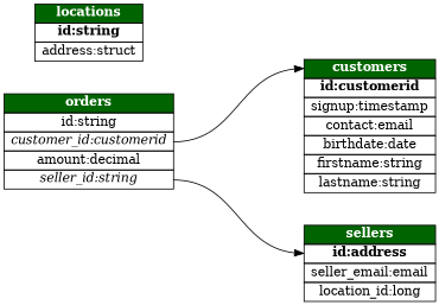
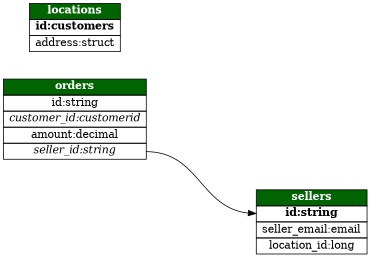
  digraph {
    nodesep=0.5
    rankdir=LR
    ranksep=2
    node [shape=plain]
-   n1 [label=< <table border="0" cellborder="1" cellspacing="0"> <tr><td port="0" bgcolor="darkgreen"><B><FONT color="white"> sellers </FONT></B></td></tr> <tr><td port="id"><B> id:address </B></td></tr> <tr><td port="seller_email"> seller_email:email </td></tr> <tr><td port="location_id"> location_id:long </td></tr> </table>>]
-   n2 [label=< <table border="0" cellborder="1" cellspacing="0"> <tr><td port="0" bgcolor="darkgreen"><B><FONT color="white"> locations </FONT></B></td></tr> <tr><td port="id"><B> id:string </B></td></tr> <tr><td port="address"> address:struct </td></tr> </table>>]
-   n3 [label=< <table border="0" cellborder="1" cellspacing="0"> <tr><td port="0" bgcolor="darkgreen"><B><FONT color="white"> customers </FONT></B></td></tr> <tr><td port="id"><B> id:customerid </B></td></tr> <tr><td port="signup"> signup:timestamp </td></tr> <tr><td port="contact"> contact:email </td></tr> <tr><td port="birthdate"> birthdate:date </td></tr> <tr><td port="name1"> firstname:string </td></tr> <tr><td port="name2"> lastname:string </td></tr> </table>>]
+   n1 [label=< <table border="0" cellborder="1" cellspacing="0"> <tr><td port="0" bgcolor="darkgreen"><B><FONT color="white"> sellers </FONT></B></td></tr> <tr><td port="id"><B> id:string </B></td></tr> <tr><td port="seller_email"> seller_email:email </td></tr> <tr><td port="location_id"> location_id:long </td></tr> </table>>]
+   n2 [label=< <table border="0" cellborder="1" cellspacing="0"> <tr><td port="0" bgcolor="darkgreen"><B><FONT color="white"> locations </FONT></B></td></tr> <tr><td port="id"><B> id:customers </B></td></tr> <tr><td port="address"> address:struct </td></tr> </table>>]
    n4 [label=< <table border="0" cellborder="1" cellspacing="0"> <tr><td port="0" bgcolor="darkgreen"><B><FONT color="white"> orders </FONT></B></td></tr> <tr><td port="order_id"> id:string </td></tr> <tr><td port="customer_id"><I> customer_id:customerid </I></td></tr> <tr><td port="amount"> amount:decimal </td></tr> <tr><td port="seller_id"><I> seller_id:string </I></td></tr> </table>>]
    n4 -> n1 [headport=id tailport=seller_id]
-   n4 -> n3 [headport=0 tailport=customer_id]
  }
